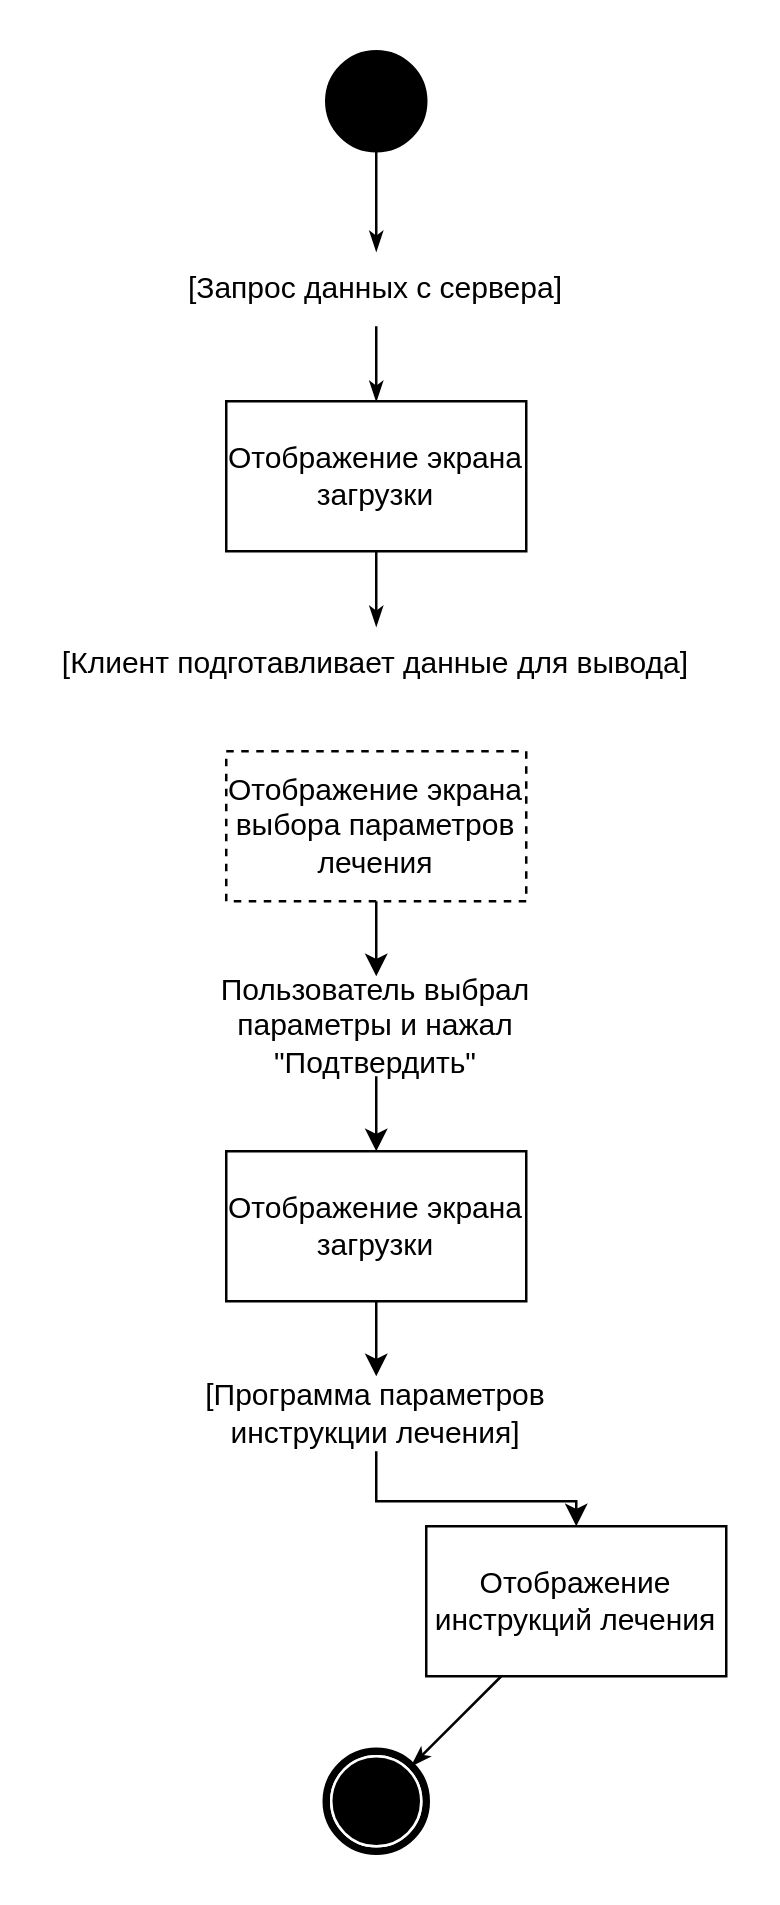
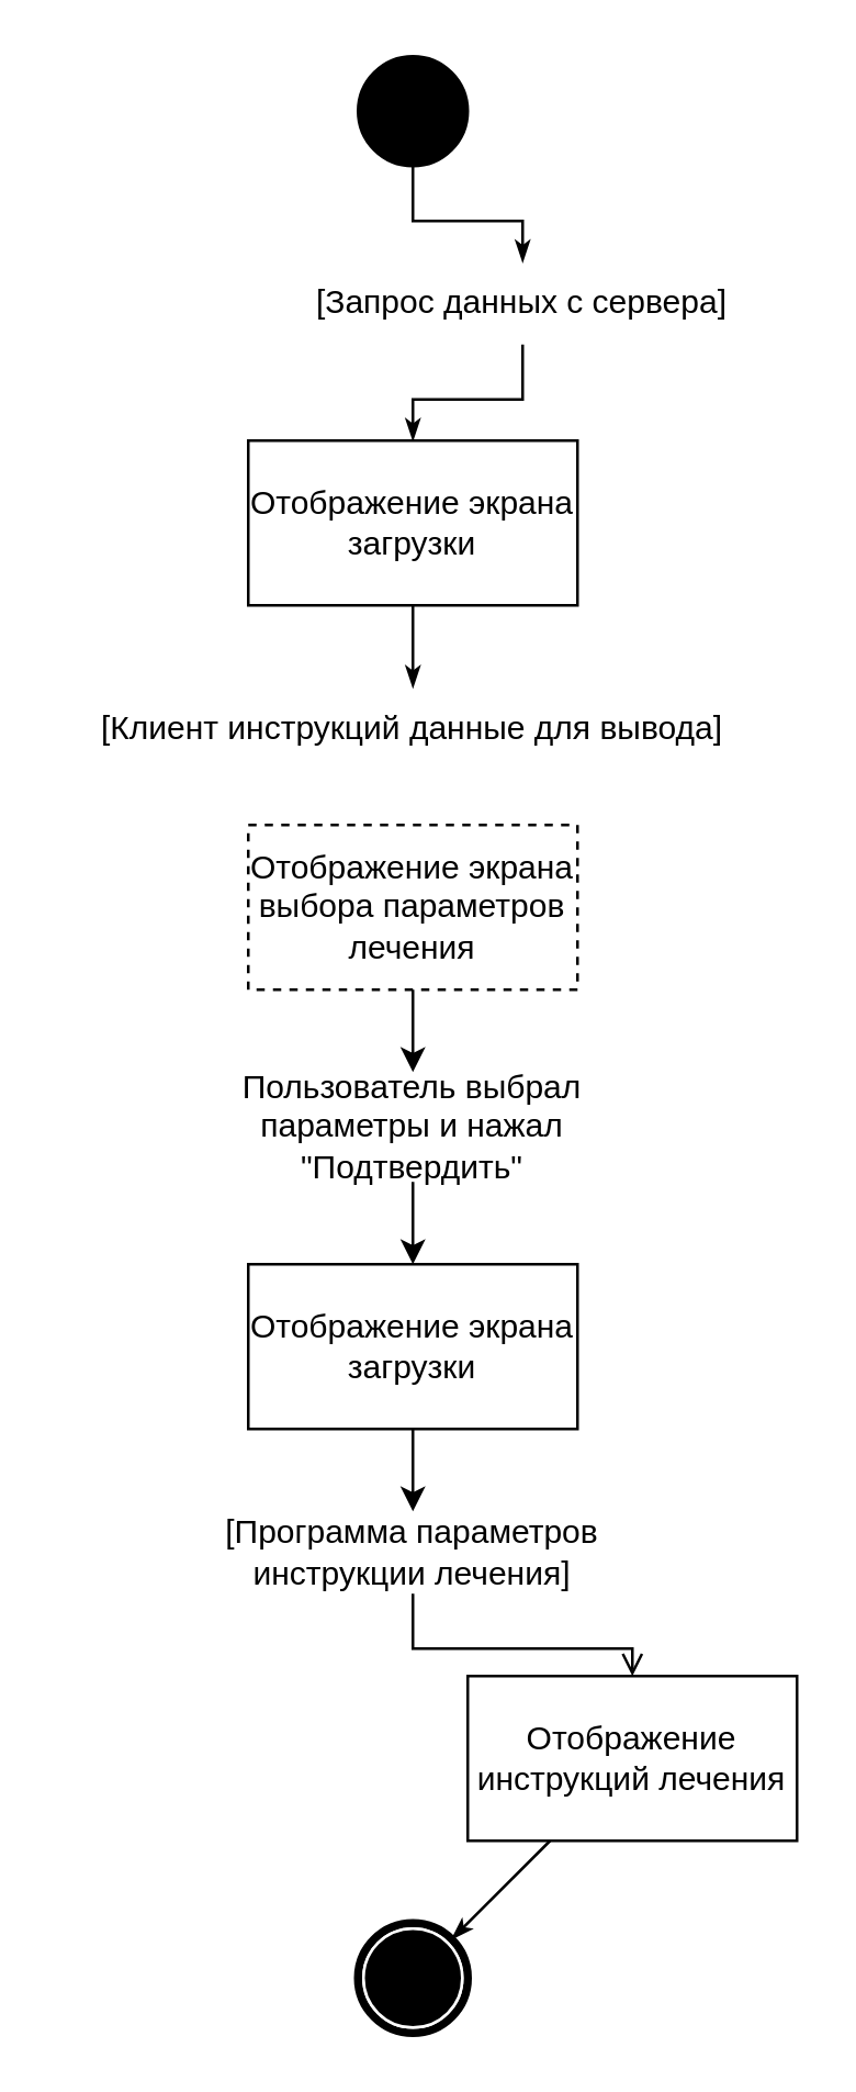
  <mxCell id="0" />
  <mxCell id="1" parent="0" />
  <mxCell id="2" value="" style="ellipse;whiteSpace=wrap;html=1;rounded=0;shadow=0;comic=0;labelBackgroundColor=none;strokeWidth=1;fillColor=#000000;fontFamily=Verdana;fontSize=12;align=center;" parent="1" vertex="1"><mxGeometry x="130" y="20" width="40" height="40" as="geometry" /></mxCell>
  <mxCell id="3" style="edgeStyle=none;rounded=0;html=1;labelBackgroundColor=none;startArrow=none;startFill=0;startSize=5;endArrow=classicThin;endFill=1;endSize=5;jettySize=auto;orthogonalLoop=1;strokeWidth=1;fontFamily=Verdana;fontSize=12" parent="1" source="9" target="4" edge="1"><mxGeometry relative="1" as="geometry"><mxPoint x="150" y="710" as="sourcePoint" /></mxGeometry></mxCell>
  <mxCell id="4" value="" style="shape=mxgraph.bpmn.shape;html=1;verticalLabelPosition=bottom;labelBackgroundColor=#ffffff;verticalAlign=top;perimeter=ellipsePerimeter;outline=end;symbol=terminate;rounded=0;shadow=0;comic=0;strokeWidth=1;fontFamily=Verdana;fontSize=12;align=center;" parent="1" vertex="1"><mxGeometry x="130" y="700" width="40" height="40" as="geometry" /></mxCell>
  <mxCell id="5" style="edgeStyle=orthogonalEdgeStyle;rounded=0;orthogonalLoop=1;jettySize=auto;html=1;" edge="1" parent="1" source="17" target="8"><mxGeometry relative="1" as="geometry" /></mxCell>
  <mxCell id="6" value="Отображение экрана выбора параметров лечения" style="rounded=0;whiteSpace=wrap;html=1;dashed=1;" vertex="1" parent="1"><mxGeometry x="90" y="300" width="120" height="60" as="geometry" /></mxCell>
- <mxCell id="7" style="edgeStyle=orthogonalEdgeStyle;rounded=0;orthogonalLoop=1;jettySize=auto;html=1;" edge="1" parent="1" source="19" target="9"><mxGeometry relative="1" as="geometry" /></mxCell>
+ <mxCell id="7" style="edgeStyle=orthogonalEdgeStyle;rounded=0;orthogonalLoop=1;jettySize=auto;html=1;endArrow=open;" edge="1" parent="1" source="19" target="9"><mxGeometry relative="1" as="geometry" /></mxCell>
  <mxCell id="8" value="Отображение экрана загрузки" style="rounded=0;whiteSpace=wrap;html=1;" vertex="1" parent="1"><mxGeometry x="90" y="460" width="120" height="60" as="geometry" /></mxCell>
  <mxCell id="9" value="Отображение инструкций лечения" style="rounded=0;whiteSpace=wrap;html=1;" vertex="1" parent="1"><mxGeometry x="170" y="610" width="120" height="60" as="geometry" /></mxCell>
  <mxCell id="10" value="" style="edgeStyle=orthogonalEdgeStyle;rounded=0;html=1;labelBackgroundColor=none;startArrow=none;startFill=0;startSize=5;endArrow=classicThin;endFill=1;endSize=5;jettySize=auto;orthogonalLoop=1;strokeWidth=1;fontFamily=Verdana;fontSize=12" edge="1" parent="1" source="15" target="11"><mxGeometry relative="1" as="geometry"><mxPoint x="150" y="140" as="sourcePoint" /><mxPoint x="150" y="340" as="targetPoint" /></mxGeometry></mxCell>
  <mxCell id="11" value="Отображение экрана загрузки" style="rounded=0;whiteSpace=wrap;html=1;" vertex="1" parent="1"><mxGeometry x="90" y="160" width="120" height="60" as="geometry" /></mxCell>
  <mxCell id="12" value="" style="edgeStyle=orthogonalEdgeStyle;rounded=0;html=1;labelBackgroundColor=none;startArrow=none;startFill=0;startSize=5;endArrow=classicThin;endFill=1;endSize=5;jettySize=auto;orthogonalLoop=1;strokeWidth=1;fontFamily=Verdana;fontSize=12" edge="1" parent="1" source="11" target="13"><mxGeometry relative="1" as="geometry"><mxPoint x="150" y="240" as="sourcePoint" /><mxPoint x="150" y="300" as="targetPoint" /></mxGeometry></mxCell>
- <mxCell id="13" value="[Клиент подготавливает данные для вывода]" style="text;html=1;align=center;verticalAlign=middle;whiteSpace=wrap;rounded=0;" vertex="1" parent="1"><mxGeometry x="20" y="250" width="260" height="30" as="geometry" /></mxCell>
+ <mxCell id="13" value="[Клиент инструкций данные для вывода]" style="text;html=1;align=center;verticalAlign=middle;whiteSpace=wrap;rounded=0;" vertex="1" parent="1"><mxGeometry x="20" y="250" width="260" height="30" as="geometry" /></mxCell>
  <mxCell id="14" value="" style="edgeStyle=orthogonalEdgeStyle;rounded=0;html=1;labelBackgroundColor=none;startArrow=none;startFill=0;startSize=5;endArrow=classicThin;endFill=1;endSize=5;jettySize=auto;orthogonalLoop=1;strokeWidth=1;fontFamily=Verdana;fontSize=12" edge="1" parent="1" source="2" target="15"><mxGeometry relative="1" as="geometry"><mxPoint x="150" y="100" as="sourcePoint" /><mxPoint x="150" y="160" as="targetPoint" /></mxGeometry></mxCell>
- <mxCell id="15" value="[Запрос данных с сервера]" style="text;html=1;align=center;verticalAlign=middle;whiteSpace=wrap;rounded=0;" vertex="1" parent="1"><mxGeometry x="65" y="100" width="170" height="30" as="geometry" /></mxCell>
+ <mxCell id="15" value="[Запрос данных с сервера]" style="text;html=1;align=center;verticalAlign=middle;whiteSpace=wrap;rounded=0;" vertex="1" parent="1"><mxGeometry x="105" y="95" width="170" height="30" as="geometry" /></mxCell>
  <mxCell id="16" value="" style="edgeStyle=orthogonalEdgeStyle;rounded=0;orthogonalLoop=1;jettySize=auto;html=1;" edge="1" parent="1" source="6" target="17"><mxGeometry relative="1" as="geometry"><mxPoint x="150" y="380" as="sourcePoint" /><mxPoint x="150" y="440" as="targetPoint" /></mxGeometry></mxCell>
  <mxCell id="17" value="Пользователь выбрал параметры и нажал &quot;Подтвердить&quot;" style="text;html=1;align=center;verticalAlign=middle;whiteSpace=wrap;rounded=0;" vertex="1" parent="1"><mxGeometry x="60" y="390" width="180" height="40" as="geometry" /></mxCell>
  <mxCell id="18" value="" style="edgeStyle=orthogonalEdgeStyle;rounded=0;orthogonalLoop=1;jettySize=auto;html=1;" edge="1" parent="1" source="8" target="19"><mxGeometry relative="1" as="geometry"><mxPoint x="150" y="500" as="sourcePoint" /><mxPoint x="150" y="600" as="targetPoint" /></mxGeometry></mxCell>
  <mxCell id="19" value="[Программа параметров инструкции лечения]" style="text;html=1;align=center;verticalAlign=middle;whiteSpace=wrap;rounded=0;" vertex="1" parent="1"><mxGeometry x="60" y="550" width="180" height="30" as="geometry" /></mxCell>
